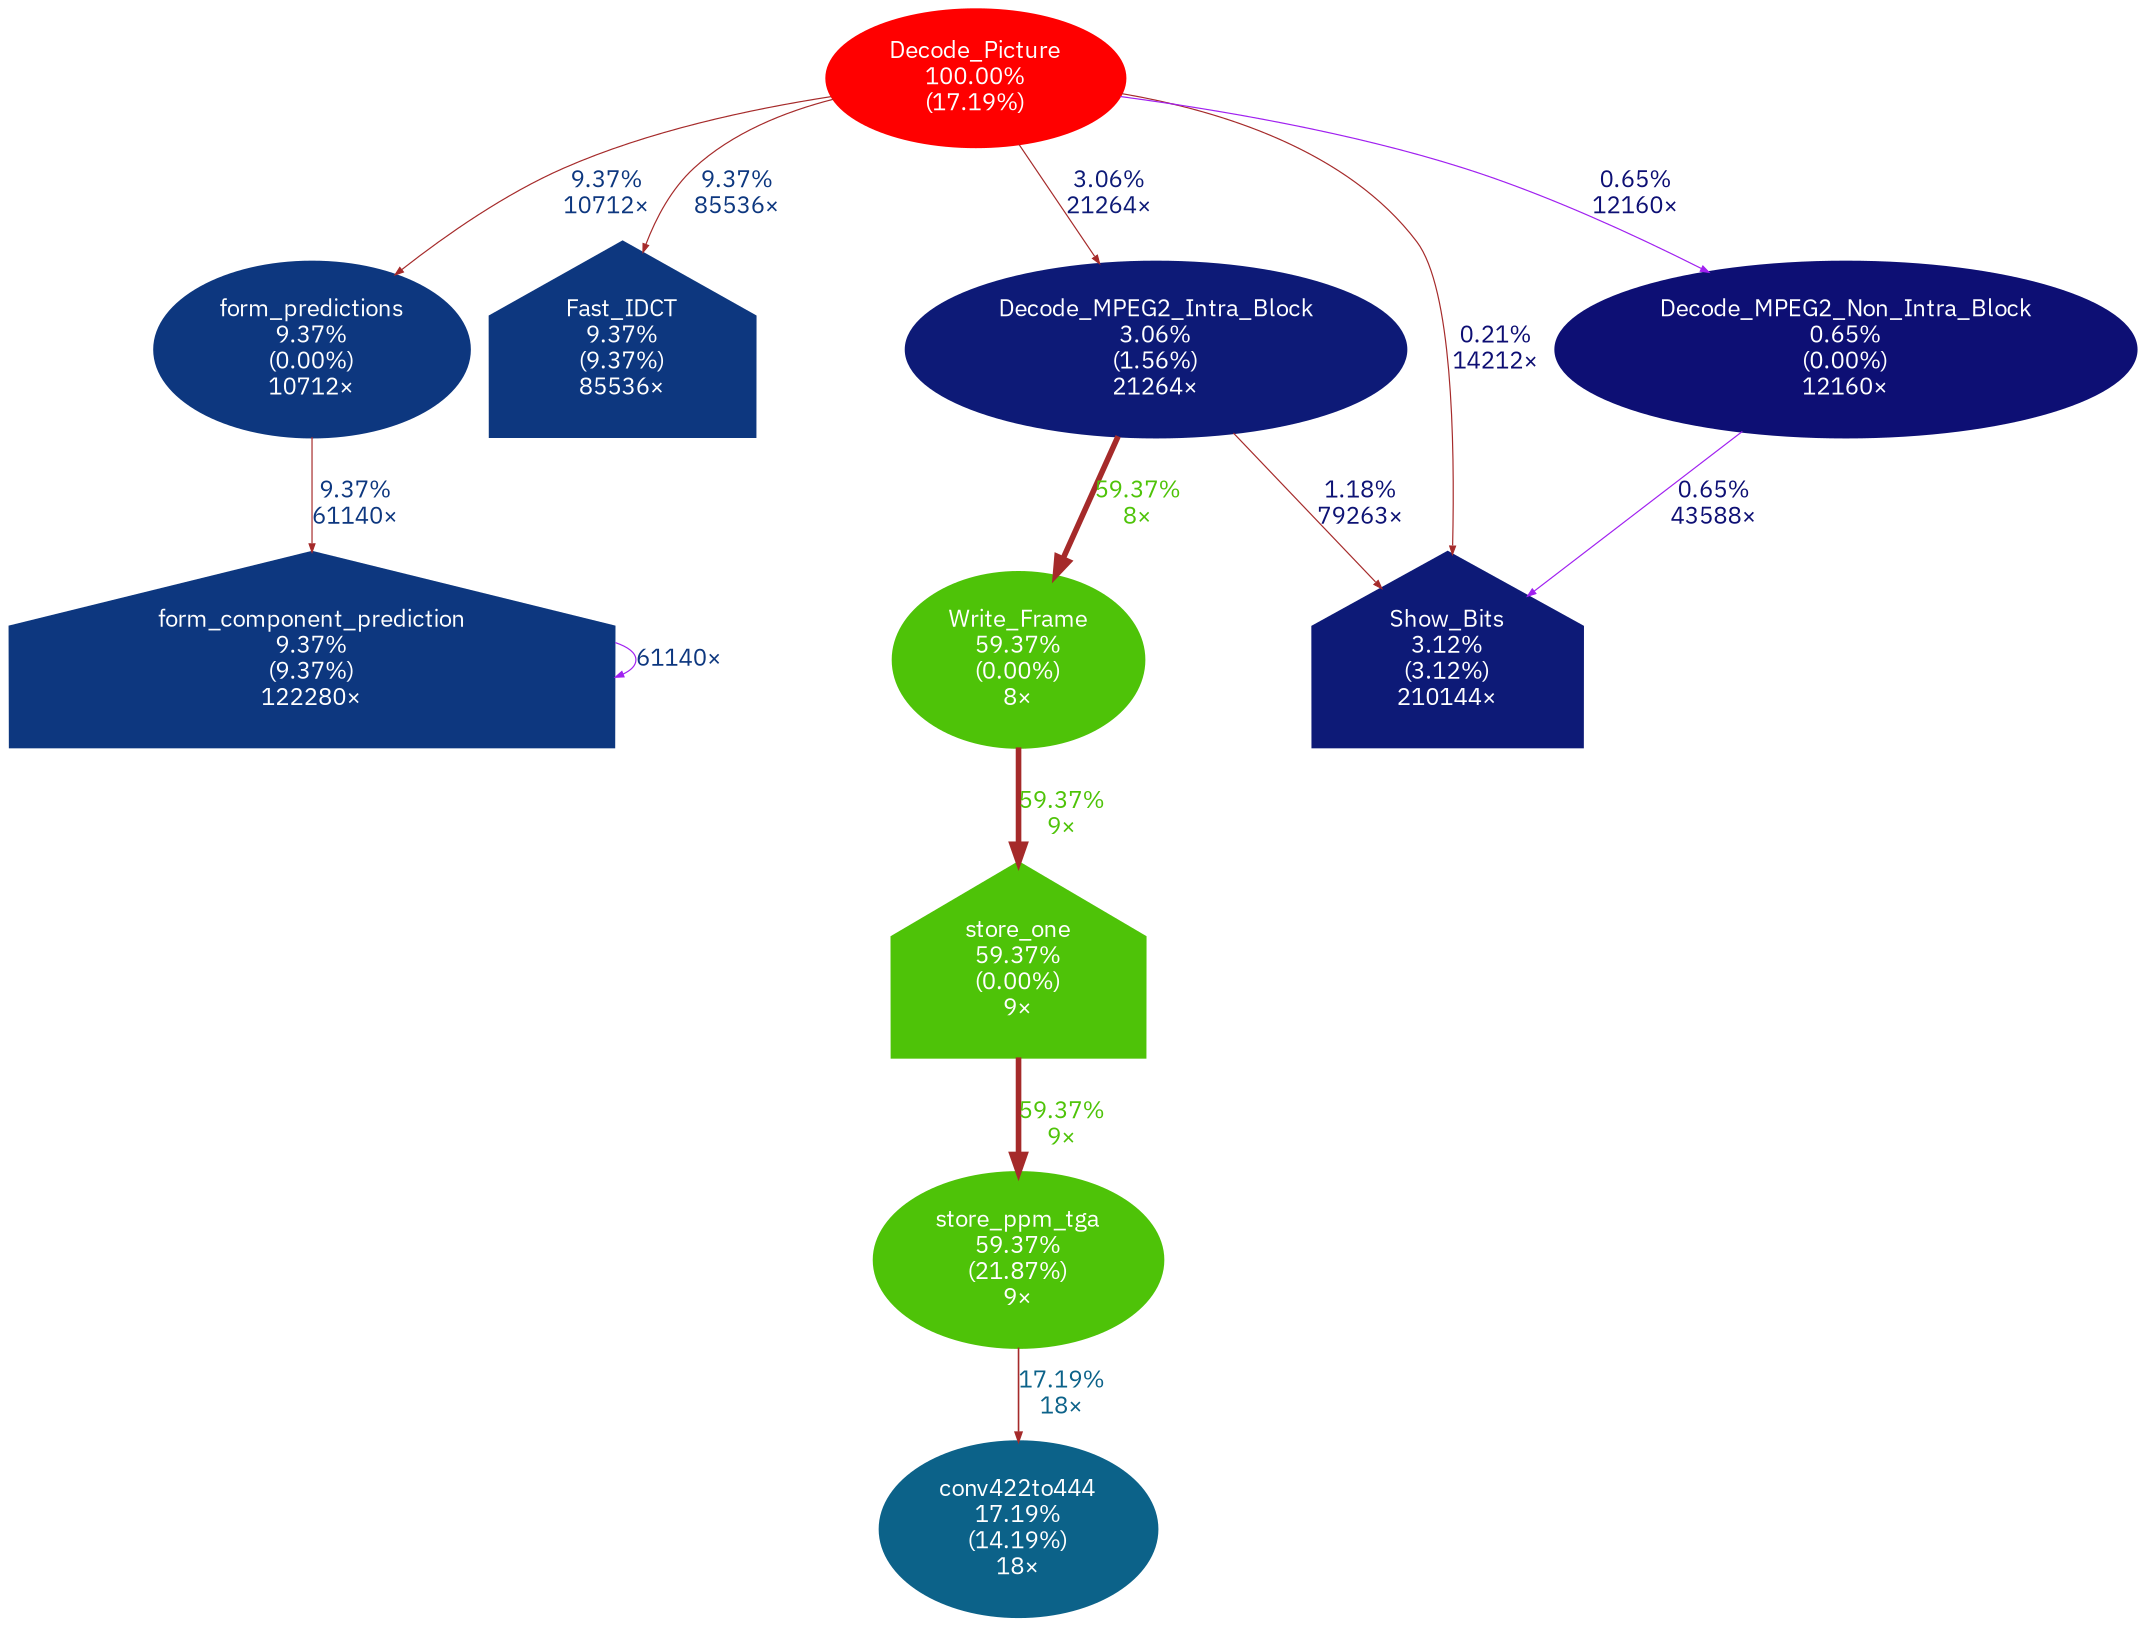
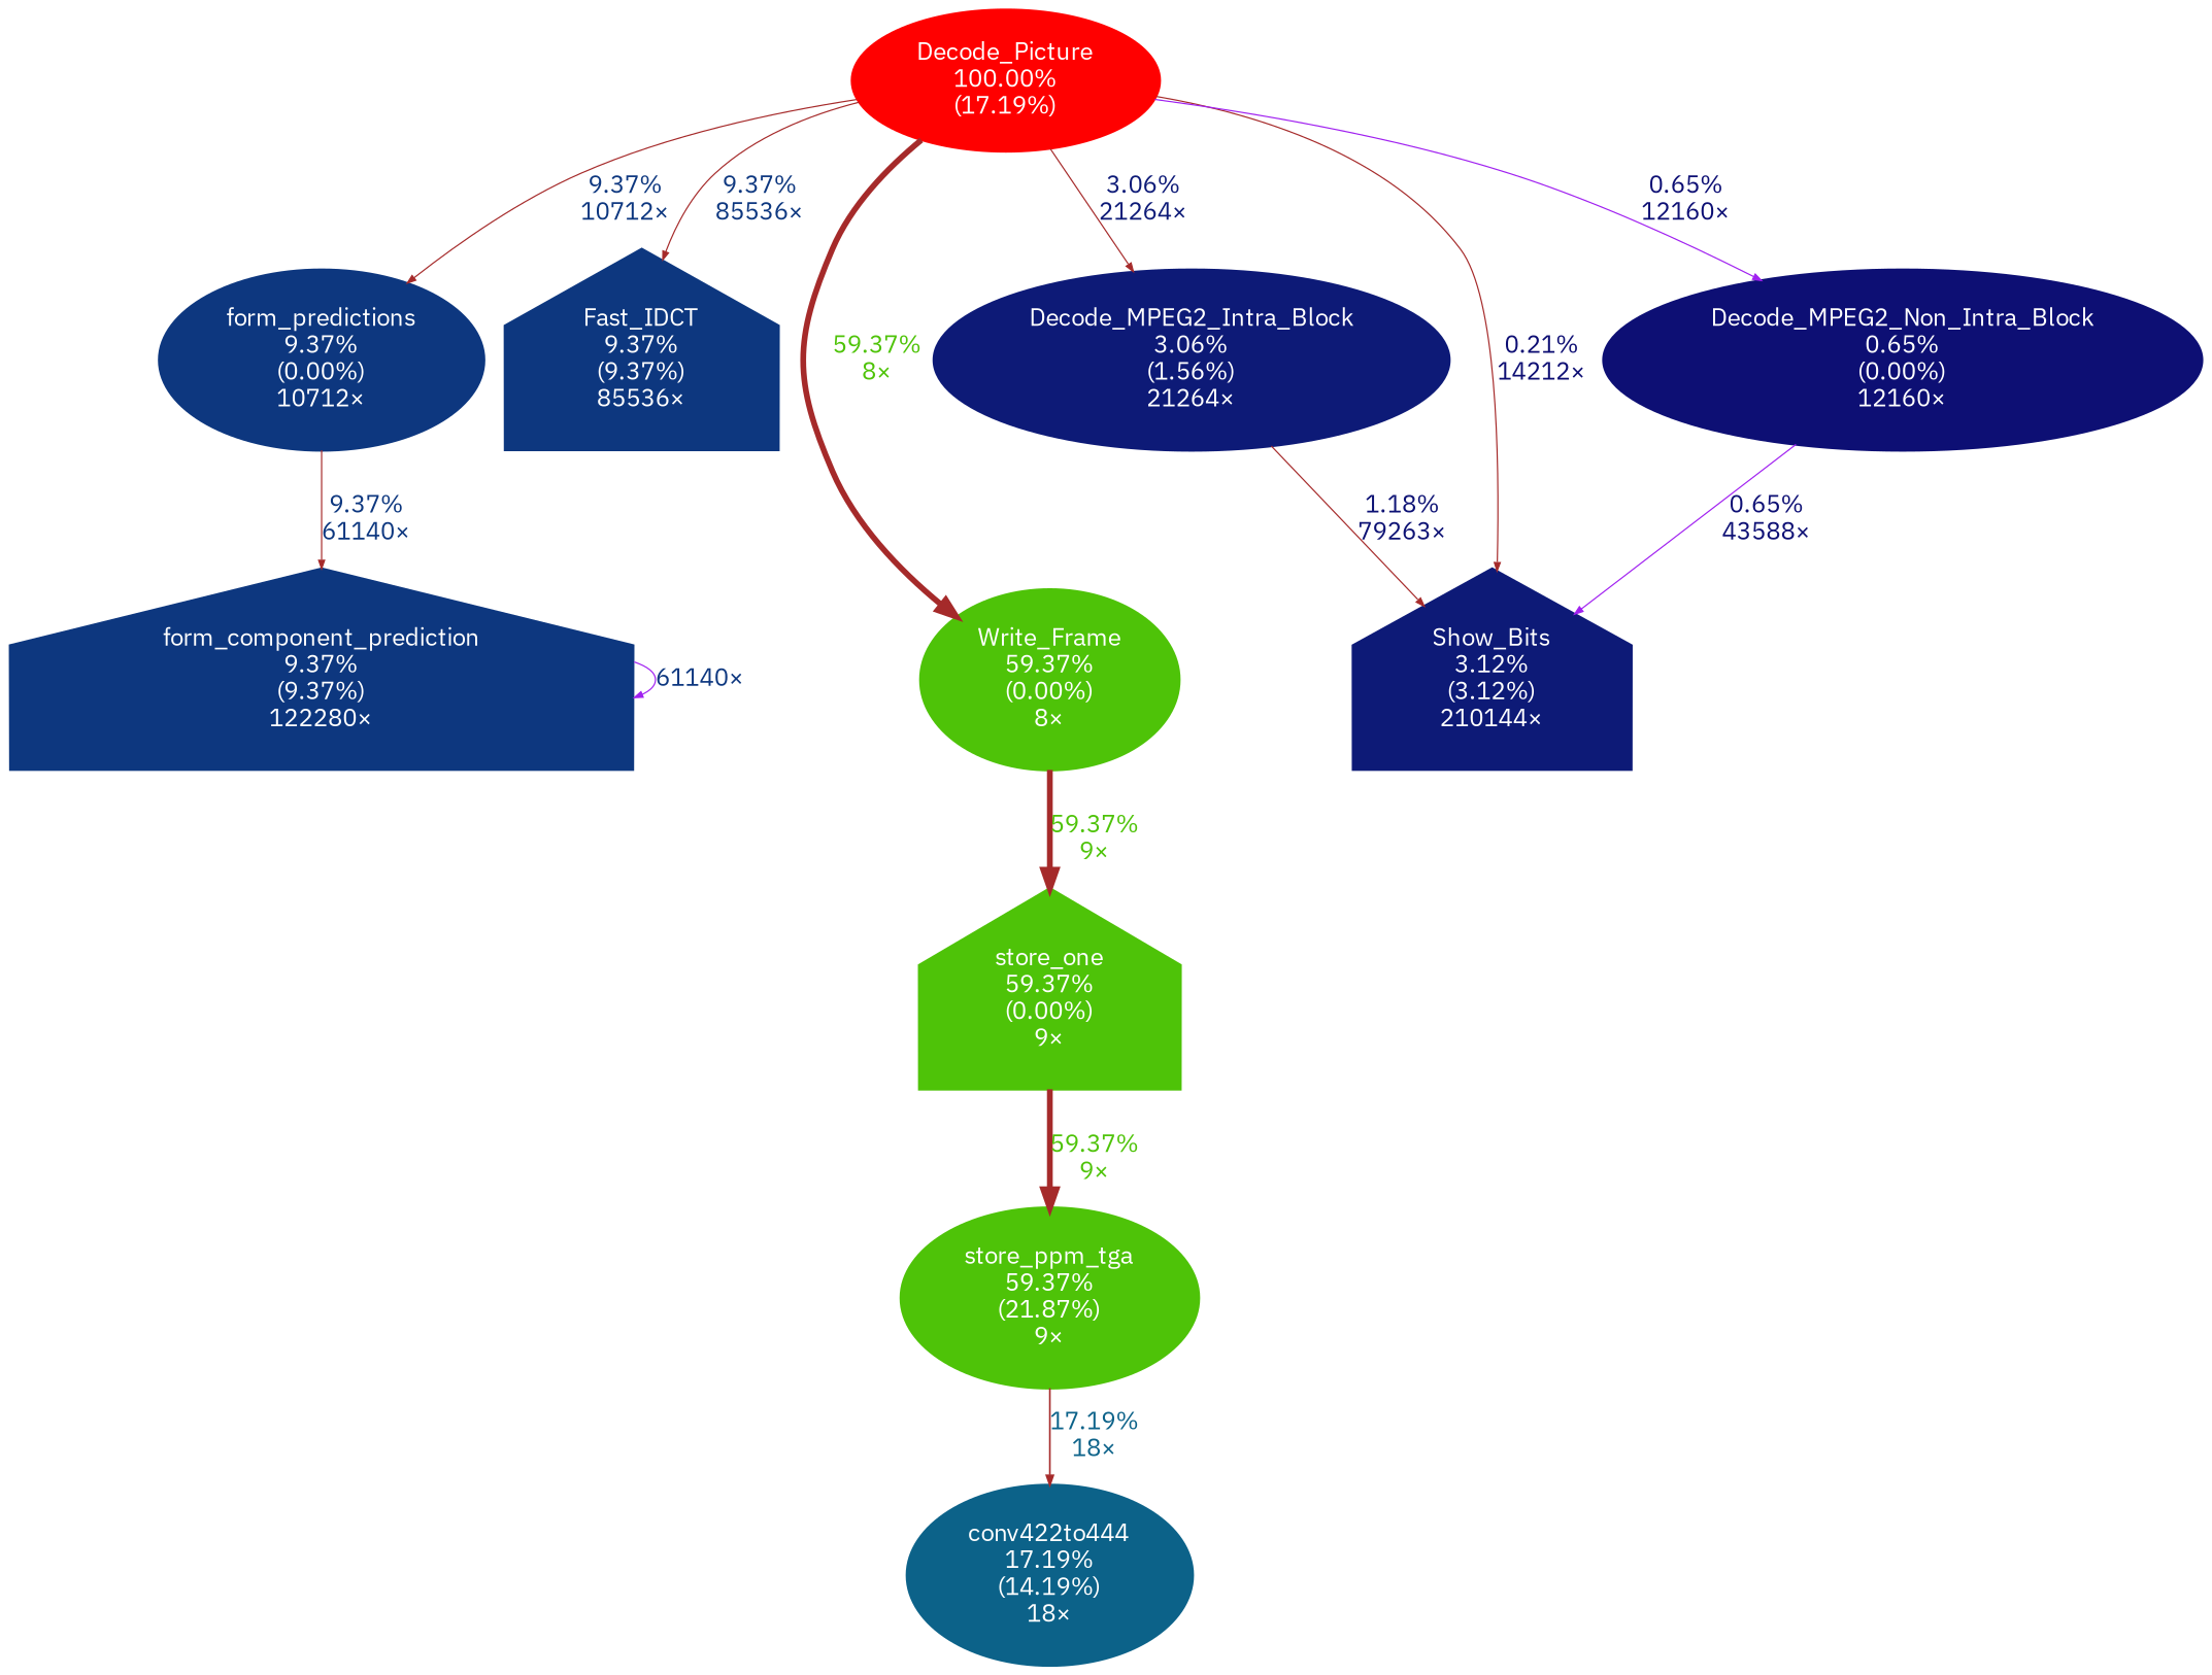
  digraph {
    fontname="IBM Plex Sans"
    nodesep=0.125
    ranksep=0.25
    node [color="#4ec308" fontcolor="#ffffff" fontname="IBM Plex Sans" fontsize=10.00 shape=ellipse style=filled]
    edge [arrowsize=0.35 color=brown fontcolor="#0d377f" fontname="IBM Plex Sans" fontsize=10.00 labeldistance=0.50 penwidth=0.50]
    n1 [color="#ff0000" height=0 label="Decode_Picture\n100.00%\n(17.19%)" width=0]
    n2 [height=0 label="Write_Frame\n59.37%\n(0.00%)\n8×" width=0]
    n3 [color="#0d377f" height=0 label="Fast_IDCT\n9.37%\n(9.37%)\n85536×" shape=house width=0]
    n4 [color="#0d377f" height=0 label="form_predictions\n9.37%\n(0.00%)\n10712×" width=0]
    n5 [color="#0d1a77" height=0 label="Show_Bits\n3.12%\n(3.12%)\n210144×" shape=house width=0]
    n6 [color="#0d1a77" height=0 label="Decode_MPEG2_Intra_Block\n3.06%\n(1.56%)\n21264×" width=0]
    n7 [color="#0d0f74" height=0 label="Decode_MPEG2_Non_Intra_Block\n0.65%\n(0.00%)\n12160×" width=0]
    n8 [height=0 label="store_one\n59.37%\n(0.00%)\n9×" shape=house width=0]
    n9 [color="#0d377f" height=0 label="form_component_prediction\n9.37%\n(9.37%)\n122280×" shape=house width=0]
    n10 [height=0 label="store_ppm_tga\n59.37%\n(21.87%)\n9×" width=0]
    n11 [color="#0c6289" height=0 label="conv422to444\n17.19%\n(14.19%)\n18×" width=0]
-   n6 -> n2 [arrowsize=0.77 fontcolor="#4ec308" label="59.37%\n8×" labeldistance=2.37 penwidth=2.37]
+   n1 -> n2 [arrowsize=0.77 fontcolor="#4ec308" label="59.37%\n8×" labeldistance=2.37 penwidth=2.37]
    n1 -> n3 [label="9.37%\n85536×"]
    n1 -> n4 [label="9.37%\n10712×"]
    n1 -> n5 [fontcolor="#0d0e73" label="0.21%\n14212×"]
    n1 -> n6 [fontcolor="#0d1a77" label="3.06%\n21264×"]
    n1 -> n7 [color=purple fontcolor="#0d0f74" label="0.65%\n12160×"]
    n2 -> n8 [arrowsize=0.77 fontcolor="#4ec308" label="59.37%\n9×" labeldistance=2.37 penwidth=2.37]
    n4 -> n9 [label="9.37%\n61140×"]
    n6 -> n5 [fontcolor="#0d1274" label="1.18%\n79263×"]
    n7 -> n5 [color=purple fontcolor="#0d0f74" label="0.65%\n43588×"]
    n8 -> n10 [arrowsize=0.77 fontcolor="#4ec308" label="59.37%\n9×" labeldistance=2.37 penwidth=2.37]
    n9 -> n9 [color=purple label="61140×"]
    n10 -> n11 [arrowsize=0.41 fontcolor="#0c6289" label="17.19%\n18×" labeldistance=0.69 penwidth=0.69]
  }
